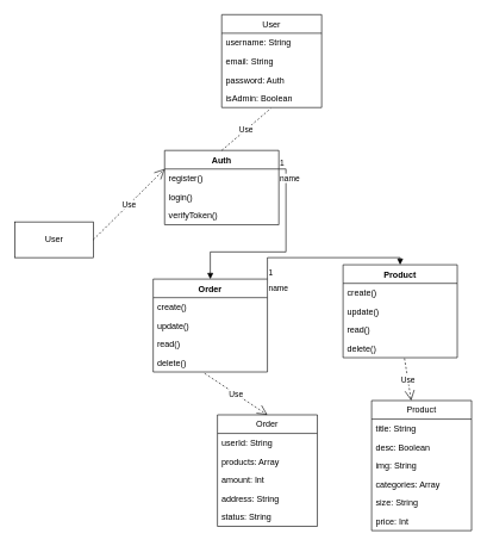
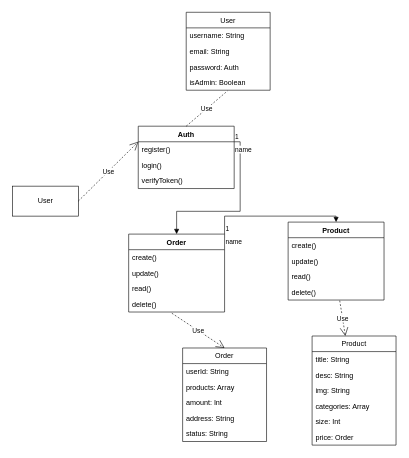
  <mxCell id="0" />
  <mxCell id="1" parent="0" />
  <mxCell id="2" value="Auth" style="swimlane;fontStyle=1;align=center;verticalAlign=top;childLayout=stackLayout;horizontal=1;startSize=26;horizontalStack=0;resizeParent=1;resizeParentMax=0;resizeLast=0;collapsible=1;marginBottom=0;" vertex="1" parent="1"><mxGeometry x="230" y="210" width="160" height="104" as="geometry" /></mxCell>
  <mxCell id="3" value="register()" style="text;strokeColor=none;fillColor=none;align=left;verticalAlign=top;spacingLeft=4;spacingRight=4;overflow=hidden;rotatable=0;points=[[0,0.5],[1,0.5]];portConstraint=eastwest;" vertex="1" parent="2"><mxGeometry y="26" width="160" height="26" as="geometry" /></mxCell>
  <mxCell id="4" value="login()" style="text;strokeColor=none;fillColor=none;align=left;verticalAlign=top;spacingLeft=4;spacingRight=4;overflow=hidden;rotatable=0;points=[[0,0.5],[1,0.5]];portConstraint=eastwest;" vertex="1" parent="2"><mxGeometry y="52" width="160" height="26" as="geometry" /></mxCell>
  <mxCell id="5" value="verifyToken()" style="text;strokeColor=none;fillColor=none;align=left;verticalAlign=top;spacingLeft=4;spacingRight=4;overflow=hidden;rotatable=0;points=[[0,0.5],[1,0.5]];portConstraint=eastwest;" vertex="1" parent="2"><mxGeometry y="78" width="160" height="26" as="geometry" /></mxCell>
  <mxCell id="6" value="User" style="html=1;" vertex="1" parent="1"><mxGeometry x="20" y="310" width="110" height="50" as="geometry" /></mxCell>
  <mxCell id="7" value="Use" style="endArrow=open;endSize=12;dashed=1;html=1;rounded=0;exitX=1;exitY=0.5;exitDx=0;exitDy=0;entryX=0;entryY=0.25;entryDx=0;entryDy=0;" edge="1" parent="1" source="6" target="2"><mxGeometry width="160" relative="1" as="geometry"><mxPoint x="290" y="390" as="sourcePoint" /><mxPoint x="450" y="390" as="targetPoint" /></mxGeometry></mxCell>
  <mxCell id="8" value="Order" style="swimlane;fontStyle=1;align=center;verticalAlign=top;childLayout=stackLayout;horizontal=1;startSize=26;horizontalStack=0;resizeParent=1;resizeParentMax=0;resizeLast=0;collapsible=1;marginBottom=0;" vertex="1" parent="1"><mxGeometry x="214" y="390" width="160" height="130" as="geometry" /></mxCell>
  <mxCell id="9" value="create()" style="text;strokeColor=none;fillColor=none;align=left;verticalAlign=top;spacingLeft=4;spacingRight=4;overflow=hidden;rotatable=0;points=[[0,0.5],[1,0.5]];portConstraint=eastwest;" vertex="1" parent="8"><mxGeometry y="26" width="160" height="26" as="geometry" /></mxCell>
  <mxCell id="10" value="update()" style="text;strokeColor=none;fillColor=none;align=left;verticalAlign=top;spacingLeft=4;spacingRight=4;overflow=hidden;rotatable=0;points=[[0,0.5],[1,0.5]];portConstraint=eastwest;" vertex="1" parent="8"><mxGeometry y="52" width="160" height="26" as="geometry" /></mxCell>
  <mxCell id="11" value="read()" style="text;strokeColor=none;fillColor=none;align=left;verticalAlign=top;spacingLeft=4;spacingRight=4;overflow=hidden;rotatable=0;points=[[0,0.5],[1,0.5]];portConstraint=eastwest;" vertex="1" parent="8"><mxGeometry y="78" width="160" height="26" as="geometry" /></mxCell>
  <mxCell id="12" value="delete()" style="text;strokeColor=none;fillColor=none;align=left;verticalAlign=top;spacingLeft=4;spacingRight=4;overflow=hidden;rotatable=0;points=[[0,0.5],[1,0.5]];portConstraint=eastwest;" vertex="1" parent="8"><mxGeometry y="104" width="160" height="26" as="geometry" /></mxCell>
  <mxCell id="13" value="User" style="swimlane;fontStyle=0;childLayout=stackLayout;horizontal=1;startSize=26;fillColor=none;horizontalStack=0;resizeParent=1;resizeParentMax=0;resizeLast=0;collapsible=1;marginBottom=0;" vertex="1" parent="1"><mxGeometry x="310" y="20" width="140" height="130" as="geometry" /></mxCell>
  <mxCell id="14" value="username: String" style="text;strokeColor=none;fillColor=none;align=left;verticalAlign=top;spacingLeft=4;spacingRight=4;overflow=hidden;rotatable=0;points=[[0,0.5],[1,0.5]];portConstraint=eastwest;" vertex="1" parent="13"><mxGeometry y="26" width="140" height="26" as="geometry" /></mxCell>
  <mxCell id="15" value="email: String" style="text;strokeColor=none;fillColor=none;align=left;verticalAlign=top;spacingLeft=4;spacingRight=4;overflow=hidden;rotatable=0;points=[[0,0.5],[1,0.5]];portConstraint=eastwest;" vertex="1" parent="13"><mxGeometry y="52" width="140" height="26" as="geometry" /></mxCell>
  <mxCell id="16" value="password: Auth" style="text;strokeColor=none;fillColor=none;align=left;verticalAlign=top;spacingLeft=4;spacingRight=4;overflow=hidden;rotatable=0;points=[[0,0.5],[1,0.5]];portConstraint=eastwest;" vertex="1" parent="13"><mxGeometry y="78" width="140" height="26" as="geometry" /></mxCell>
  <mxCell id="17" value="isAdmin: Boolean" style="text;strokeColor=none;fillColor=none;align=left;verticalAlign=top;spacingLeft=4;spacingRight=4;overflow=hidden;rotatable=0;points=[[0,0.5],[1,0.5]];portConstraint=eastwest;" vertex="1" parent="13"><mxGeometry y="104" width="140" height="26" as="geometry" /></mxCell>
  <mxCell id="18" value="Use" style="endArrow=none;endSize=12;dashed=1;html=1;rounded=0;exitX=0.5;exitY=0;exitDx=0;exitDy=0;entryX=0.493;entryY=1.038;entryDx=0;entryDy=0;entryPerimeter=0;" edge="1" parent="1" source="2" target="17"><mxGeometry width="160" relative="1" as="geometry"><mxPoint x="140" y="345" as="sourcePoint" /><mxPoint x="310" y="219.5" as="targetPoint" /></mxGeometry></mxCell>
  <mxCell id="19" value="Order" style="swimlane;fontStyle=0;childLayout=stackLayout;horizontal=1;startSize=26;fillColor=none;horizontalStack=0;resizeParent=1;resizeParentMax=0;resizeLast=0;collapsible=1;marginBottom=0;" vertex="1" parent="1"><mxGeometry x="304" y="580" width="140" height="156" as="geometry" /></mxCell>
  <mxCell id="20" value="userId: String" style="text;strokeColor=none;fillColor=none;align=left;verticalAlign=top;spacingLeft=4;spacingRight=4;overflow=hidden;rotatable=0;points=[[0,0.5],[1,0.5]];portConstraint=eastwest;" vertex="1" parent="19"><mxGeometry y="26" width="140" height="26" as="geometry" /></mxCell>
  <mxCell id="21" value="products: Array" style="text;strokeColor=none;fillColor=none;align=left;verticalAlign=top;spacingLeft=4;spacingRight=4;overflow=hidden;rotatable=0;points=[[0,0.5],[1,0.5]];portConstraint=eastwest;" vertex="1" parent="19"><mxGeometry y="52" width="140" height="26" as="geometry" /></mxCell>
  <mxCell id="22" value="amount: Int" style="text;strokeColor=none;fillColor=none;align=left;verticalAlign=top;spacingLeft=4;spacingRight=4;overflow=hidden;rotatable=0;points=[[0,0.5],[1,0.5]];portConstraint=eastwest;" vertex="1" parent="19"><mxGeometry y="78" width="140" height="26" as="geometry" /></mxCell>
  <mxCell id="23" value="address: String" style="text;strokeColor=none;fillColor=none;align=left;verticalAlign=top;spacingLeft=4;spacingRight=4;overflow=hidden;rotatable=0;points=[[0,0.5],[1,0.5]];portConstraint=eastwest;" vertex="1" parent="19"><mxGeometry y="104" width="140" height="26" as="geometry" /></mxCell>
  <mxCell id="24" value="status: String" style="text;strokeColor=none;fillColor=none;align=left;verticalAlign=top;spacingLeft=4;spacingRight=4;overflow=hidden;rotatable=0;points=[[0,0.5],[1,0.5]];portConstraint=eastwest;" vertex="1" parent="19"><mxGeometry y="130" width="140" height="26" as="geometry" /></mxCell>
  <mxCell id="25" value="name" style="endArrow=block;endFill=1;html=1;edgeStyle=orthogonalEdgeStyle;align=left;verticalAlign=top;rounded=0;exitX=1;exitY=0.25;exitDx=0;exitDy=0;entryX=0.5;entryY=0;entryDx=0;entryDy=0;" edge="1" parent="1" source="2" target="8"><mxGeometry x="-1" relative="1" as="geometry"><mxPoint x="290" y="390" as="sourcePoint" /><mxPoint x="450" y="390" as="targetPoint" /></mxGeometry></mxCell>
  <mxCell id="26" value="1" style="edgeLabel;resizable=0;html=1;align=left;verticalAlign=bottom;" connectable="0" vertex="1" parent="25"><mxGeometry x="-1" relative="1" as="geometry" /></mxCell>
  <mxCell id="27" value="Use" style="endArrow=open;endSize=12;dashed=1;html=1;rounded=0;exitX=0.45;exitY=1.077;exitDx=0;exitDy=0;entryX=0.5;entryY=0;entryDx=0;entryDy=0;exitPerimeter=0;" edge="1" parent="1" source="12" target="19"><mxGeometry width="160" relative="1" as="geometry"><mxPoint x="390" y="230" as="sourcePoint" /><mxPoint x="389.02" y="160.988" as="targetPoint" /></mxGeometry></mxCell>
  <mxCell id="28" value="Product" style="swimlane;fontStyle=1;align=center;verticalAlign=top;childLayout=stackLayout;horizontal=1;startSize=26;horizontalStack=0;resizeParent=1;resizeParentMax=0;resizeLast=0;collapsible=1;marginBottom=0;" vertex="1" parent="1"><mxGeometry x="480" y="370" width="160" height="130" as="geometry" /></mxCell>
  <mxCell id="29" value="create()" style="text;strokeColor=none;fillColor=none;align=left;verticalAlign=top;spacingLeft=4;spacingRight=4;overflow=hidden;rotatable=0;points=[[0,0.5],[1,0.5]];portConstraint=eastwest;" vertex="1" parent="28"><mxGeometry y="26" width="160" height="26" as="geometry" /></mxCell>
  <mxCell id="30" value="update()" style="text;strokeColor=none;fillColor=none;align=left;verticalAlign=top;spacingLeft=4;spacingRight=4;overflow=hidden;rotatable=0;points=[[0,0.5],[1,0.5]];portConstraint=eastwest;" vertex="1" parent="28"><mxGeometry y="52" width="160" height="26" as="geometry" /></mxCell>
  <mxCell id="31" value="read()" style="text;strokeColor=none;fillColor=none;align=left;verticalAlign=top;spacingLeft=4;spacingRight=4;overflow=hidden;rotatable=0;points=[[0,0.5],[1,0.5]];portConstraint=eastwest;" vertex="1" parent="28"><mxGeometry y="78" width="160" height="26" as="geometry" /></mxCell>
  <mxCell id="32" value="delete()" style="text;strokeColor=none;fillColor=none;align=left;verticalAlign=top;spacingLeft=4;spacingRight=4;overflow=hidden;rotatable=0;points=[[0,0.5],[1,0.5]];portConstraint=eastwest;" vertex="1" parent="28"><mxGeometry y="104" width="160" height="26" as="geometry" /></mxCell>
  <mxCell id="33" value="Product" style="swimlane;fontStyle=0;childLayout=stackLayout;horizontal=1;startSize=26;fillColor=none;horizontalStack=0;resizeParent=1;resizeParentMax=0;resizeLast=0;collapsible=1;marginBottom=0;" vertex="1" parent="1"><mxGeometry x="520" y="560" width="140" height="182" as="geometry" /></mxCell>
  <mxCell id="34" value="title: String" style="text;strokeColor=none;fillColor=none;align=left;verticalAlign=top;spacingLeft=4;spacingRight=4;overflow=hidden;rotatable=0;points=[[0,0.5],[1,0.5]];portConstraint=eastwest;" vertex="1" parent="33"><mxGeometry y="26" width="140" height="26" as="geometry" /></mxCell>
- <mxCell id="35" value="desc: Boolean" style="text;strokeColor=none;fillColor=none;align=left;verticalAlign=top;spacingLeft=4;spacingRight=4;overflow=hidden;rotatable=0;points=[[0,0.5],[1,0.5]];portConstraint=eastwest;" vertex="1" parent="33"><mxGeometry y="52" width="140" height="26" as="geometry" /></mxCell>
+ <mxCell id="35" value="desc: String" style="text;strokeColor=none;fillColor=none;align=left;verticalAlign=top;spacingLeft=4;spacingRight=4;overflow=hidden;rotatable=0;points=[[0,0.5],[1,0.5]];portConstraint=eastwest;" vertex="1" parent="33"><mxGeometry y="52" width="140" height="26" as="geometry" /></mxCell>
  <mxCell id="36" value="img: String" style="text;strokeColor=none;fillColor=none;align=left;verticalAlign=top;spacingLeft=4;spacingRight=4;overflow=hidden;rotatable=0;points=[[0,0.5],[1,0.5]];portConstraint=eastwest;" vertex="1" parent="33"><mxGeometry y="78" width="140" height="26" as="geometry" /></mxCell>
  <mxCell id="37" value="categories: Array" style="text;strokeColor=none;fillColor=none;align=left;verticalAlign=top;spacingLeft=4;spacingRight=4;overflow=hidden;rotatable=0;points=[[0,0.5],[1,0.5]];portConstraint=eastwest;" vertex="1" parent="33"><mxGeometry y="104" width="140" height="26" as="geometry" /></mxCell>
- <mxCell id="38" value="size: String" style="text;strokeColor=none;fillColor=none;align=left;verticalAlign=top;spacingLeft=4;spacingRight=4;overflow=hidden;rotatable=0;points=[[0,0.5],[1,0.5]];portConstraint=eastwest;" vertex="1" parent="33"><mxGeometry y="130" width="140" height="26" as="geometry" /></mxCell>
- <mxCell id="39" value="price: Int" style="text;strokeColor=none;fillColor=none;align=left;verticalAlign=top;spacingLeft=4;spacingRight=4;overflow=hidden;rotatable=0;points=[[0,0.5],[1,0.5]];portConstraint=eastwest;" vertex="1" parent="33"><mxGeometry y="156" width="140" height="26" as="geometry" /></mxCell>
+ <mxCell id="38" value="size: Int" style="text;strokeColor=none;fillColor=none;align=left;verticalAlign=top;spacingLeft=4;spacingRight=4;overflow=hidden;rotatable=0;points=[[0,0.5],[1,0.5]];portConstraint=eastwest;" vertex="1" parent="33"><mxGeometry y="130" width="140" height="26" as="geometry" /></mxCell>
+ <mxCell id="39" value="price: Order" style="text;strokeColor=none;fillColor=none;align=left;verticalAlign=top;spacingLeft=4;spacingRight=4;overflow=hidden;rotatable=0;points=[[0,0.5],[1,0.5]];portConstraint=eastwest;" vertex="1" parent="33"><mxGeometry y="156" width="140" height="26" as="geometry" /></mxCell>
  <mxCell id="40" value="Use" style="endArrow=open;endSize=12;dashed=1;html=1;rounded=0;exitX=0.538;exitY=1.038;exitDx=0;exitDy=0;exitPerimeter=0;" edge="1" parent="1" source="32" target="33"><mxGeometry width="160" relative="1" as="geometry"><mxPoint x="462" y="532.002" as="sourcePoint" /><mxPoint x="384" y="590" as="targetPoint" /></mxGeometry></mxCell>
  <mxCell id="41" value="name" style="endArrow=block;endFill=1;html=1;edgeStyle=orthogonalEdgeStyle;align=left;verticalAlign=top;rounded=0;entryX=0.5;entryY=0;entryDx=0;entryDy=0;exitX=1;exitY=0;exitDx=0;exitDy=0;" edge="1" parent="1" source="8" target="28"><mxGeometry x="-1" relative="1" as="geometry"><mxPoint x="470" y="360" as="sourcePoint" /><mxPoint x="304" y="400" as="targetPoint" /></mxGeometry></mxCell>
  <mxCell id="42" value="1" style="edgeLabel;resizable=0;html=1;align=left;verticalAlign=bottom;" connectable="0" vertex="1" parent="41"><mxGeometry x="-1" relative="1" as="geometry" /></mxCell>
